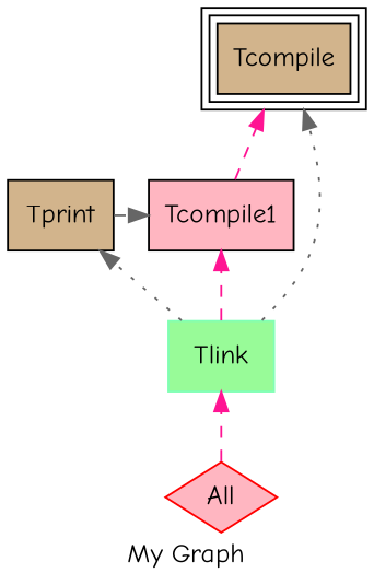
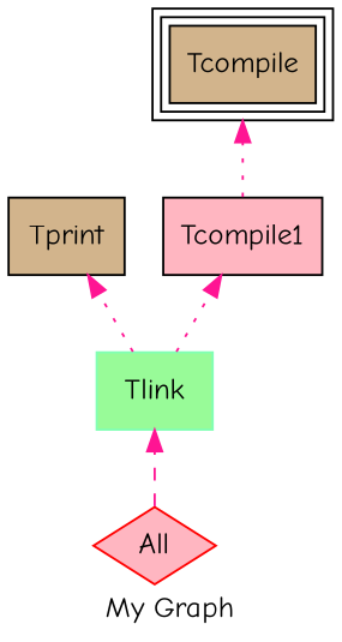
  digraph {
    fontname="Comic Neue"
    label="My Graph"
    rankdir=BT
    node [fillcolor=tan fontname="Comic Neue" shape=box style=filled]
    edge [color=gray40 fontname="Comic Neue" style=dotted]
    Tprint
    n2 [fillcolor=lightpink label=Tcompile1]
    Tcompile [peripheries=3 port=w sides=6]
    All [color=red fillcolor=lightpink shape=diamond]
    Tlink [color=".4 .5 1.0" fillcolor=palegreen]
    subgraph sub_1 {
      rank=same
      Tprint
      n2
    }
-   Tprint -> n2 [style=dashed]
-   n2 -> Tcompile [color=deeppink style=dashed]
+   n2 -> Tcompile [color=deeppink]
    All -> Tlink [color=deeppink style=dashed]
-   Tlink -> Tprint
-   Tlink -> n2 [color=deeppink style=dashed]
-   Tlink -> Tcompile
+   Tlink -> Tprint [color=deeppink]
+   Tlink -> n2 [color=deeppink]
  }
